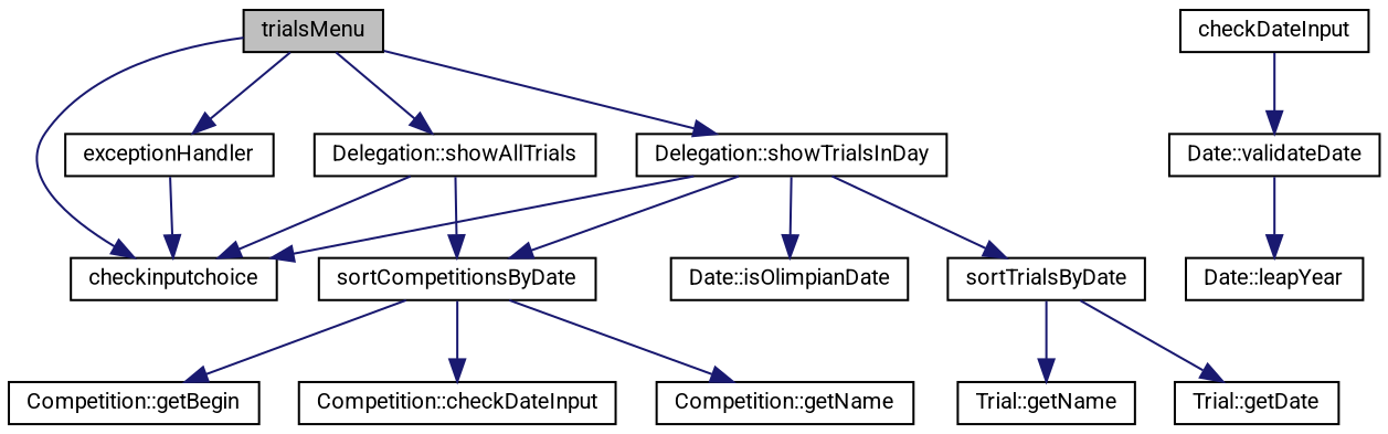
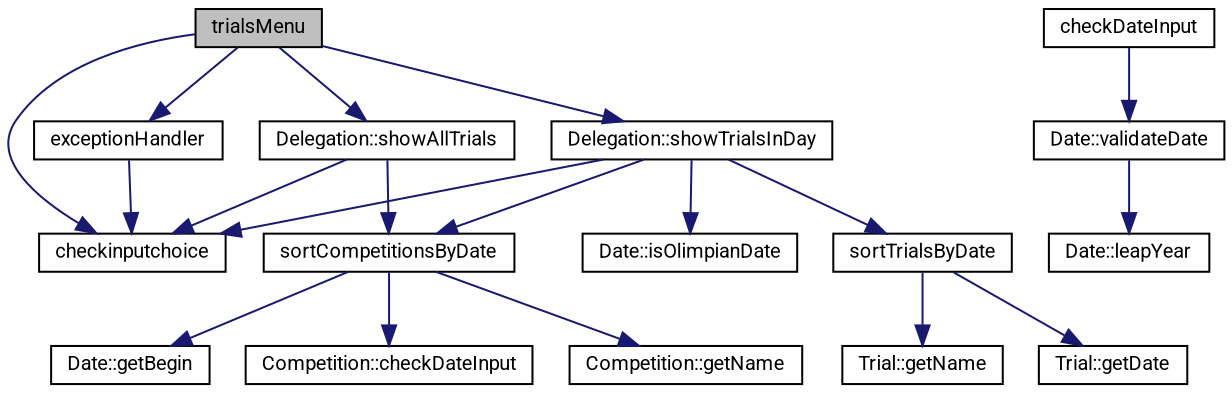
  digraph {
    fontname=Roboto
    rankdir=TB
    node [color=black fillcolor=white fontname=Roboto fontsize=10 shape=record style=filled]
    edge [color=midnightblue fontname=Roboto fontsize=10 labelfontname=Helvetica labelfontsize=10 style=solid]
    n1 [fillcolor=grey75 fontcolor=black height=0.2 label=trialsMenu width=0.4]
    n2 [height=0.2 label=checkinputchoice width=0.4]
    n3 [height=0.2 label=exceptionHandler width=0.4]
    n4 [height=0.2 label="Delegation::showAllTrials" width=0.4]
    n5 [height=0.2 label="Delegation::showTrialsInDay" width=0.4]
    n6 [height=0.2 label=sortCompetitionsByDate width=0.4]
    n7 [height=0.2 label="Date::isOlimpianDate" width=0.4]
    n8 [height=0.2 label=sortTrialsByDate width=0.4]
-   n9 [height=0.2 label="Competition::getBegin" width=0.4]
+   n9 [height=0.2 label="Date::getBegin" width=0.4]
    n10 [height=0.2 label="Competition::checkDateInput" width=0.4]
    n11 [height=0.2 label="Competition::getName" width=0.4]
    n12 [height=0.2 label=checkDateInput width=0.4]
    n13 [height=0.2 label="Date::validateDate" width=0.4]
    n14 [height=0.2 label="Trial::getDate" width=0.4]
    n15 [height=0.2 label="Trial::getName" width=0.4]
    n16 [height=0.2 label="Date::leapYear" width=0.4]
    n1 -> n2
    n1 -> n3
    n1 -> n4
    n1 -> n5
    n3 -> n2
    n4 -> n2
    n4 -> n6
    n5 -> n2
    n5 -> n6
    n5 -> n7
    n5 -> n8
    n6 -> n9
    n6 -> n10
    n6 -> n11
    n8 -> n14
    n8 -> n15
    n12 -> n13
    n13 -> n16
  }
